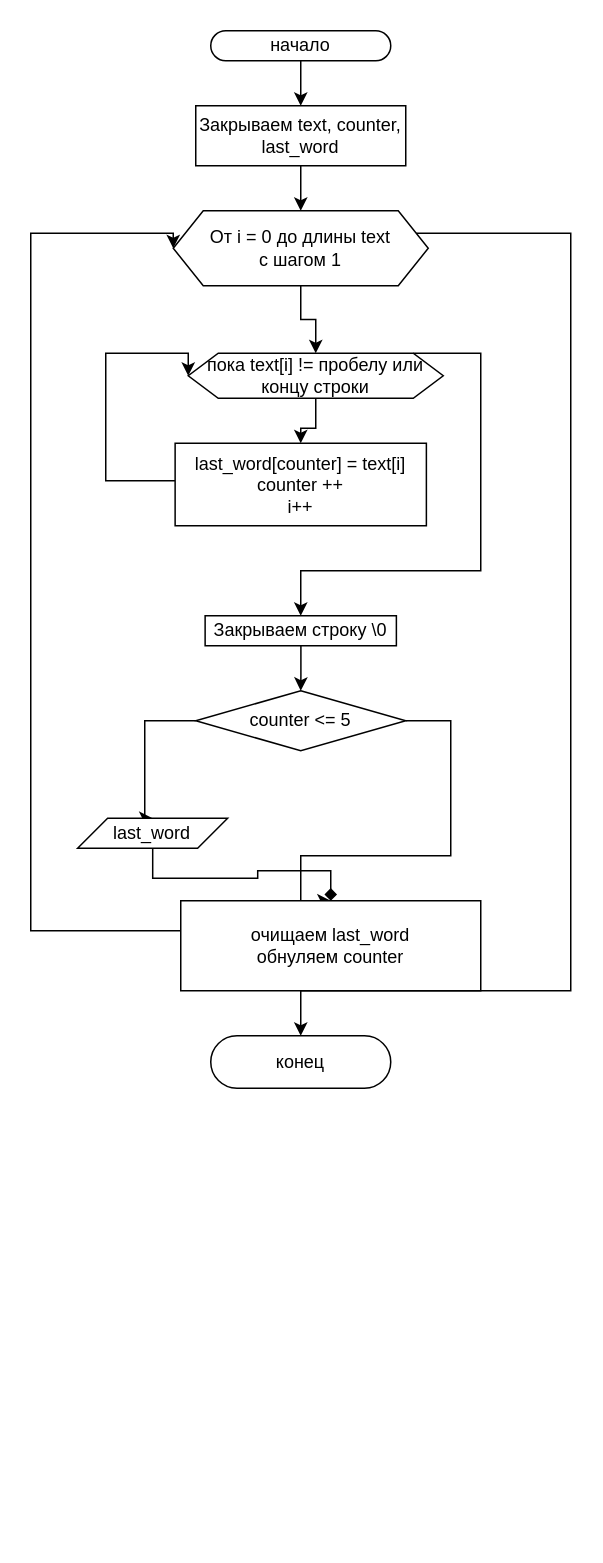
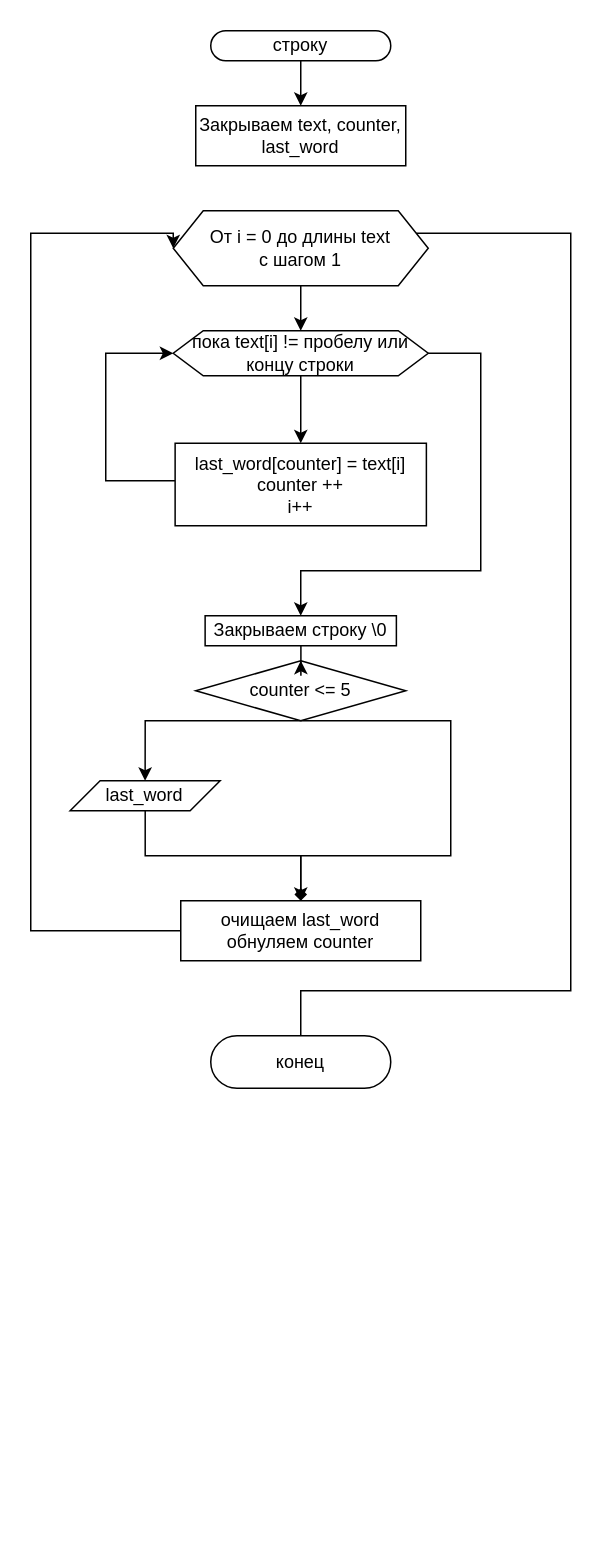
  <mxCell id="0" />
  <mxCell id="1" parent="0" />
  <mxCell id="2" style="edgeStyle=orthogonalEdgeStyle;rounded=0;orthogonalLoop=1;jettySize=auto;html=1;exitX=0.5;exitY=1;exitDx=0;exitDy=0;entryX=0.5;entryY=0;entryDx=0;entryDy=0;" parent="1" source="3" target="6" edge="1"><mxGeometry relative="1" as="geometry" /></mxCell>
- <mxCell id="3" value="начало" style="rounded=1;whiteSpace=wrap;html=1;arcSize=50;" parent="1" vertex="1"><mxGeometry x="140" y="20" width="120" height="20" as="geometry" /></mxCell>
+ <mxCell id="3" value="строку" style="rounded=1;whiteSpace=wrap;html=1;arcSize=50;" parent="1" vertex="1"><mxGeometry x="140" y="20" width="120" height="20" as="geometry" /></mxCell>
  <mxCell id="4" value="конец" style="rounded=1;whiteSpace=wrap;html=1;arcSize=50;" parent="1" vertex="1"><mxGeometry x="140" y="690" width="120" height="35" as="geometry" /></mxCell>
- <mxCell id="5" style="edgeStyle=orthogonalEdgeStyle;rounded=0;orthogonalLoop=1;jettySize=auto;html=1;entryX=0.5;entryY=0;entryDx=0;entryDy=0;" parent="1" source="6" target="9" edge="1"><mxGeometry relative="1" as="geometry" /></mxCell>
  <mxCell id="6" value="Закрываем text, counter, last_word" style="rounded=0;whiteSpace=wrap;html=1;" parent="1" vertex="1"><mxGeometry x="130" y="70" width="140" height="40" as="geometry" /></mxCell>
  <mxCell id="7" style="edgeStyle=orthogonalEdgeStyle;rounded=0;orthogonalLoop=1;jettySize=auto;html=1;entryX=0.5;entryY=0;entryDx=0;entryDy=0;" edge="1" parent="1" source="9" target="22"><mxGeometry relative="1" as="geometry" /></mxCell>
- <mxCell id="8" style="edgeStyle=orthogonalEdgeStyle;rounded=0;orthogonalLoop=1;jettySize=auto;html=1;entryX=0.5;entryY=0;entryDx=0;entryDy=0;" edge="1" parent="1" source="9" target="4"><mxGeometry relative="1" as="geometry"><mxPoint x="350" y="730" as="targetPoint" /><Array as="points"><mxPoint x="380" y="155" /><mxPoint x="380" y="660" /><mxPoint x="200" y="660" /></Array></mxGeometry></mxCell>
+ <mxCell id="8" style="edgeStyle=orthogonalEdgeStyle;rounded=0;orthogonalLoop=1;jettySize=auto;html=1;entryX=0.5;entryY=0;entryDx=0;entryDy=0;endArrow=none;" edge="1" parent="1" source="9" target="4"><mxGeometry relative="1" as="geometry"><mxPoint x="350" y="730" as="targetPoint" /><Array as="points"><mxPoint x="380" y="155" /><mxPoint x="380" y="660" /><mxPoint x="200" y="660" /></Array></mxGeometry></mxCell>
  <mxCell id="9" value="От i = 0 до длины text&lt;br&gt;с шагом 1" style="shape=hexagon;perimeter=hexagonPerimeter2;whiteSpace=wrap;html=1;fixedSize=1;" parent="1" vertex="1"><mxGeometry x="115" y="140" width="170" height="50" as="geometry" /></mxCell>
  <mxCell id="10" style="edgeStyle=orthogonalEdgeStyle;rounded=0;orthogonalLoop=1;jettySize=auto;html=1;entryX=0.5;entryY=0;entryDx=0;entryDy=0;" edge="1" parent="1" source="12" target="24"><mxGeometry relative="1" as="geometry"><Array as="points"><mxPoint x="96" y="480" /></Array></mxGeometry></mxCell>
  <mxCell id="11" style="edgeStyle=orthogonalEdgeStyle;rounded=0;orthogonalLoop=1;jettySize=auto;html=1;entryX=0.5;entryY=0;entryDx=0;entryDy=0;" edge="1" parent="1" source="12" target="18"><mxGeometry relative="1" as="geometry"><Array as="points"><mxPoint x="300" y="480" /><mxPoint x="300" y="570" /><mxPoint x="200" y="570" /></Array></mxGeometry></mxCell>
- <mxCell id="12" value="counter &amp;lt;= 5" style="rhombus;whiteSpace=wrap;html=1;" parent="1" vertex="1"><mxGeometry x="130" y="460" width="140" height="40" as="geometry" /></mxCell>
+ <mxCell id="12" value="counter &amp;lt;= 5" style="rhombus;whiteSpace=wrap;html=1;" parent="1" vertex="1"><mxGeometry x="130" y="440" width="140" height="40" as="geometry" /></mxCell>
  <mxCell id="13" style="edgeStyle=orthogonalEdgeStyle;rounded=0;orthogonalLoop=1;jettySize=auto;html=1;entryX=0;entryY=0.5;entryDx=0;entryDy=0;" edge="1" parent="1" source="14" target="22"><mxGeometry relative="1" as="geometry"><Array as="points"><mxPoint x="70" y="320" /><mxPoint x="70" y="235" /></Array></mxGeometry></mxCell>
  <mxCell id="14" value="last_word[counter] = text[i]&lt;br&gt;counter ++&lt;br&gt;i++" style="rounded=0;whiteSpace=wrap;html=1;" parent="1" vertex="1"><mxGeometry x="116.25" y="295" width="167.5" height="55" as="geometry" /></mxCell>
  <mxCell id="15" style="edgeStyle=orthogonalEdgeStyle;rounded=0;orthogonalLoop=1;jettySize=auto;html=1;entryX=0.5;entryY=0;entryDx=0;entryDy=0;" edge="1" parent="1" source="16" target="12"><mxGeometry relative="1" as="geometry" /></mxCell>
  <mxCell id="16" value="Закрываем строку \0" style="rounded=0;whiteSpace=wrap;html=1;" parent="1" vertex="1"><mxGeometry x="136.25" y="410" width="127.5" height="20" as="geometry" /></mxCell>
  <mxCell id="17" style="edgeStyle=orthogonalEdgeStyle;rounded=0;orthogonalLoop=1;jettySize=auto;html=1;entryX=0;entryY=0.5;entryDx=0;entryDy=0;" edge="1" parent="1" source="18" target="9"><mxGeometry relative="1" as="geometry"><Array as="points"><mxPoint x="20" y="620" /><mxPoint x="20" y="155" /></Array></mxGeometry></mxCell>
- <mxCell id="18" value="очищаем last_word&lt;br&gt;обнуляем counter" style="rounded=0;whiteSpace=wrap;html=1;" parent="1" vertex="1"><mxGeometry x="120" y="600" width="200" height="60" as="geometry" /></mxCell>
+ <mxCell id="18" value="очищаем last_word&lt;br&gt;обнуляем counter" style="rounded=0;whiteSpace=wrap;html=1;" parent="1" vertex="1"><mxGeometry x="120" y="600" width="160" height="40" as="geometry" /></mxCell>
  <mxCell id="19" style="edgeStyle=orthogonalEdgeStyle;rounded=0;orthogonalLoop=1;jettySize=auto;html=1;exitX=0.5;exitY=1;exitDx=0;exitDy=0;" parent="1" edge="1"><mxGeometry relative="1" as="geometry"><mxPoint x="200" y="1020" as="sourcePoint" /><mxPoint x="200" y="1020" as="targetPoint" /></mxGeometry></mxCell>
  <mxCell id="20" style="edgeStyle=orthogonalEdgeStyle;rounded=0;orthogonalLoop=1;jettySize=auto;html=1;entryX=0.5;entryY=0;entryDx=0;entryDy=0;" edge="1" parent="1" source="22" target="14"><mxGeometry relative="1" as="geometry" /></mxCell>
  <mxCell id="21" style="edgeStyle=orthogonalEdgeStyle;rounded=0;orthogonalLoop=1;jettySize=auto;html=1;entryX=0.5;entryY=0;entryDx=0;entryDy=0;" edge="1" parent="1" source="22" target="16"><mxGeometry relative="1" as="geometry"><Array as="points"><mxPoint x="320" y="235" /><mxPoint x="320" y="380" /><mxPoint x="200" y="380" /></Array></mxGeometry></mxCell>
- <mxCell id="22" value="пока text[i] != пробелу или концу строки" style="shape=hexagon;perimeter=hexagonPerimeter2;whiteSpace=wrap;html=1;fixedSize=1;" vertex="1" parent="1"><mxGeometry x="125" y="235" width="170" height="30" as="geometry" /></mxCell>
+ <mxCell id="22" value="пока text[i] != пробелу или концу строки" style="shape=hexagon;perimeter=hexagonPerimeter2;whiteSpace=wrap;html=1;fixedSize=1;" vertex="1" parent="1"><mxGeometry x="115" y="220" width="170" height="30" as="geometry" /></mxCell>
  <mxCell id="23" style="edgeStyle=orthogonalEdgeStyle;rounded=0;orthogonalLoop=1;jettySize=auto;html=1;entryX=0.5;entryY=0;entryDx=0;entryDy=0;endArrow=diamond;" edge="1" parent="1" source="24" target="18"><mxGeometry relative="1" as="geometry" /></mxCell>
- <mxCell id="24" value="last_word" style="shape=parallelogram;perimeter=parallelogramPerimeter;whiteSpace=wrap;html=1;fixedSize=1;" vertex="1" parent="1"><mxGeometry x="51.25" y="545" width="100" height="20" as="geometry" /></mxCell>
+ <mxCell id="24" value="last_word" style="shape=parallelogram;perimeter=parallelogramPerimeter;whiteSpace=wrap;html=1;fixedSize=1;" vertex="1" parent="1"><mxGeometry x="46.25" y="520" width="100" height="20" as="geometry" /></mxCell>
